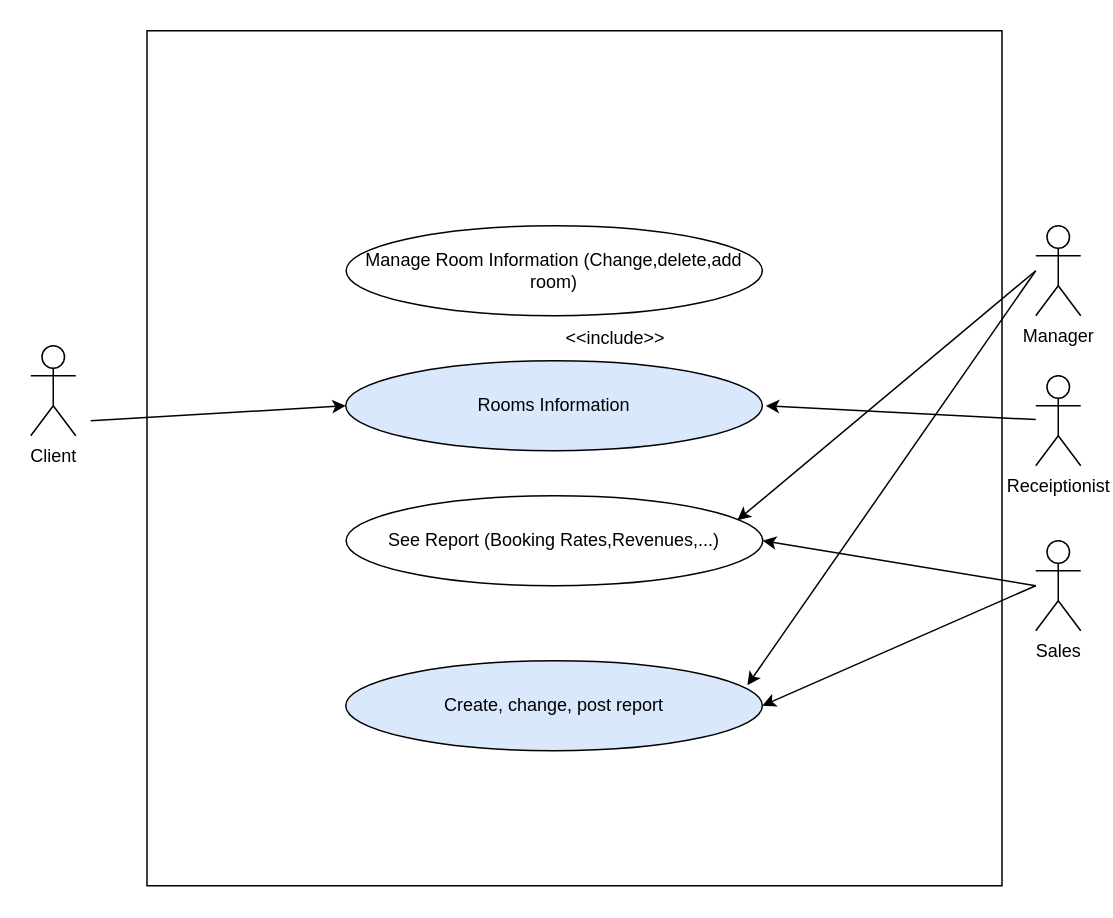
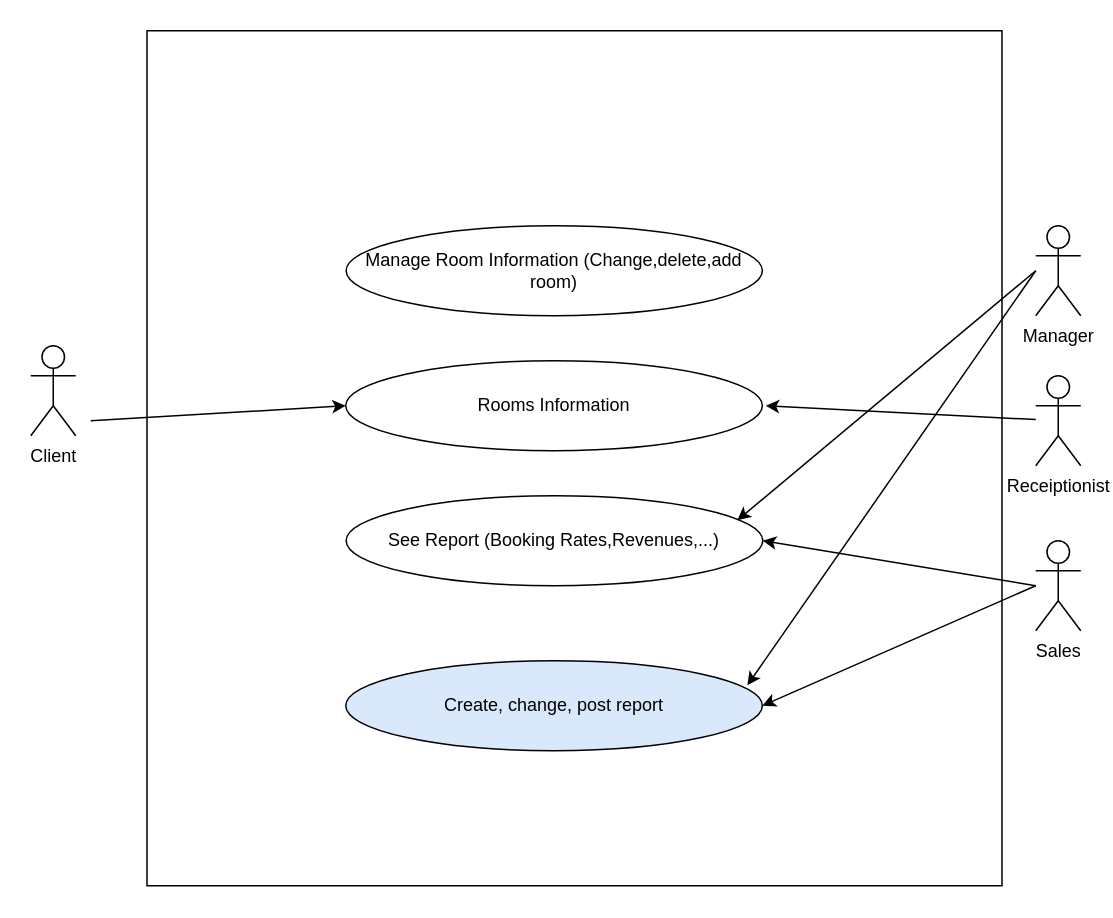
  <mxCell id="0" />
  <mxCell id="1" parent="0" />
  <mxCell id="2" value="" style="whiteSpace=wrap;html=1;aspect=fixed;" parent="1" vertex="1"><mxGeometry x="97.5" y="20" width="570" height="570" as="geometry" /></mxCell>
  <mxCell id="3" value="Manage Room Information (Change,delete,add room)" style="ellipse;whiteSpace=wrap;html=1;" parent="1" vertex="1"><mxGeometry x="230.25" y="150" width="277.5" height="60" as="geometry" /></mxCell>
  <mxCell id="4" value="Create, change, post report" style="ellipse;whiteSpace=wrap;html=1;fillColor=#dae8fc;" parent="1" vertex="1"><mxGeometry x="230" y="440" width="277.75" height="60" as="geometry" /></mxCell>
- <mxCell id="5" value="Rooms Information" style="ellipse;whiteSpace=wrap;html=1;fillColor=#dae8fc;" parent="1" vertex="1"><mxGeometry x="230" y="240" width="277.75" height="60" as="geometry" /></mxCell>
+ <mxCell id="5" value="Rooms Information" style="ellipse;whiteSpace=wrap;html=1;" parent="1" vertex="1"><mxGeometry x="230" y="240" width="277.75" height="60" as="geometry" /></mxCell>
  <mxCell id="6" value="Client" style="shape=umlActor;verticalLabelPosition=bottom;verticalAlign=top;html=1;outlineConnect=0;" parent="1" vertex="1"><mxGeometry x="20" y="230" width="30" height="60" as="geometry" /></mxCell>
  <mxCell id="7" value="Manager" style="shape=umlActor;verticalLabelPosition=bottom;verticalAlign=top;html=1;outlineConnect=0;" parent="1" vertex="1"><mxGeometry x="690" y="150" width="30" height="60" as="geometry" /></mxCell>
  <mxCell id="8" value="" style="endArrow=classic;html=1;rounded=0;entryX=0;entryY=0.5;entryDx=0;entryDy=0;" parent="1" target="5" edge="1"><mxGeometry width="50" height="50" relative="1" as="geometry"><mxPoint x="60" y="280" as="sourcePoint" /><mxPoint x="233.029" y="253.769" as="targetPoint" /><Array as="points" /></mxGeometry></mxCell>
  <mxCell id="9" value="See Report (Booking Rates,Revenues,...)" style="ellipse;whiteSpace=wrap;html=1;" parent="1" vertex="1"><mxGeometry x="230.25" y="330" width="277.75" height="60" as="geometry" /></mxCell>
  <mxCell id="10" value="" style="endArrow=classic;html=1;rounded=0;entryX=0.939;entryY=0.273;entryDx=0;entryDy=0;entryPerimeter=0;" parent="1" target="9" edge="1"><mxGeometry width="50" height="50" relative="1" as="geometry"><mxPoint x="690" y="180" as="sourcePoint" /><mxPoint x="690" y="320" as="targetPoint" /></mxGeometry></mxCell>
  <mxCell id="11" value="Receiptionist" style="shape=umlActor;verticalLabelPosition=bottom;verticalAlign=top;html=1;outlineConnect=0;" vertex="1" parent="1"><mxGeometry x="690" y="250" width="30" height="60" as="geometry" /></mxCell>
  <mxCell id="12" value="" style="endArrow=classic;html=1;rounded=0;" edge="1" parent="1" source="11"><mxGeometry width="50" height="50" relative="1" as="geometry"><mxPoint x="670" y="450" as="sourcePoint" /><mxPoint x="510" y="270" as="targetPoint" /></mxGeometry></mxCell>
- <mxCell id="13" value="&amp;lt;&amp;lt;include&amp;gt;&amp;gt;" style="text;html=1;strokeColor=none;fillColor=none;align=center;verticalAlign=middle;whiteSpace=wrap;rounded=0;" vertex="1" parent="1"><mxGeometry x="380" y="210" width="60" height="30" as="geometry" /></mxCell>
  <mxCell id="14" value="Sales" style="shape=umlActor;verticalLabelPosition=bottom;verticalAlign=top;html=1;outlineConnect=0;" vertex="1" parent="1"><mxGeometry x="690" y="360" width="30" height="60" as="geometry" /></mxCell>
  <mxCell id="15" value="" style="endArrow=classic;html=1;rounded=0;entryX=1;entryY=0.5;entryDx=0;entryDy=0;" edge="1" parent="1" target="4"><mxGeometry width="50" height="50" relative="1" as="geometry"><mxPoint x="690" y="390" as="sourcePoint" /><mxPoint x="390" y="290" as="targetPoint" /></mxGeometry></mxCell>
  <mxCell id="16" value="" style="endArrow=classic;html=1;rounded=0;entryX=0.964;entryY=0.273;entryDx=0;entryDy=0;entryPerimeter=0;" edge="1" parent="1" target="4"><mxGeometry width="50" height="50" relative="1" as="geometry"><mxPoint x="690" y="180" as="sourcePoint" /><mxPoint x="390" y="290" as="targetPoint" /></mxGeometry></mxCell>
  <mxCell id="17" value="" style="endArrow=classic;html=1;rounded=0;entryX=1;entryY=0.5;entryDx=0;entryDy=0;" edge="1" parent="1" target="9"><mxGeometry width="50" height="50" relative="1" as="geometry"><mxPoint x="690" y="390" as="sourcePoint" /><mxPoint x="390" y="290" as="targetPoint" /></mxGeometry></mxCell>
